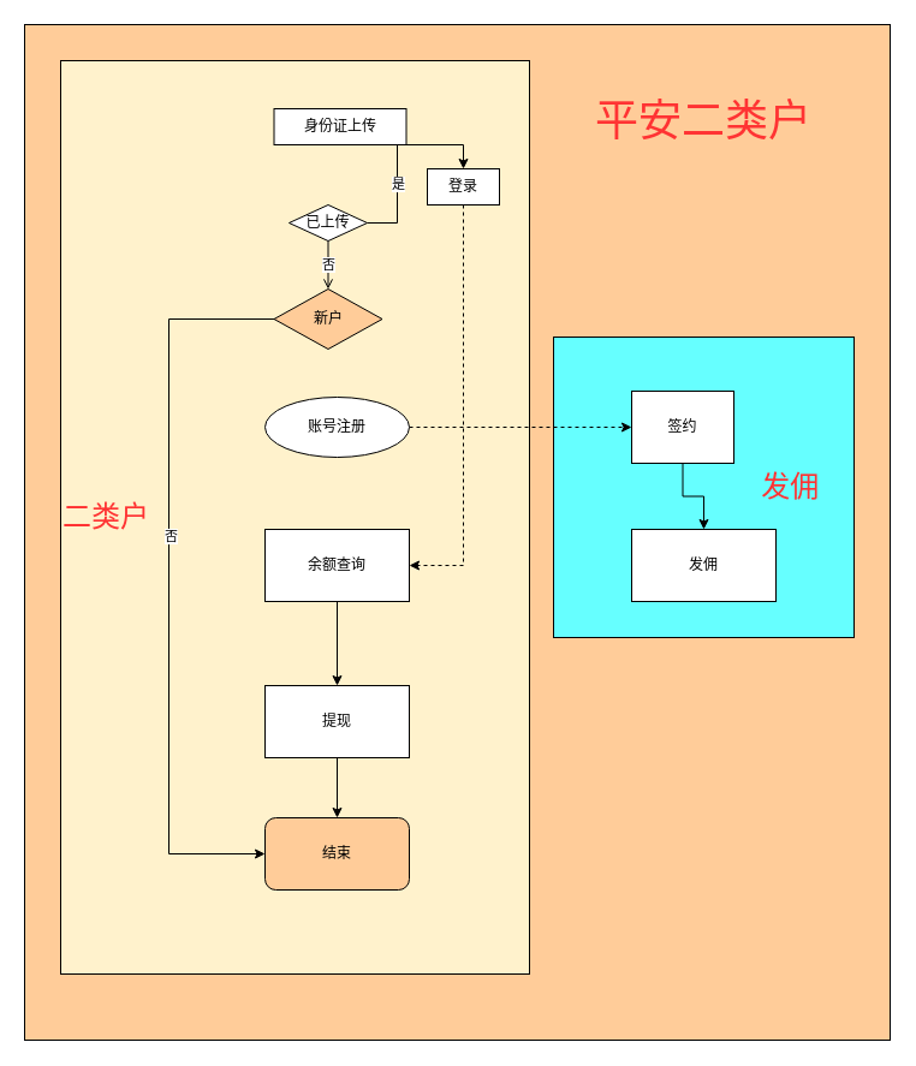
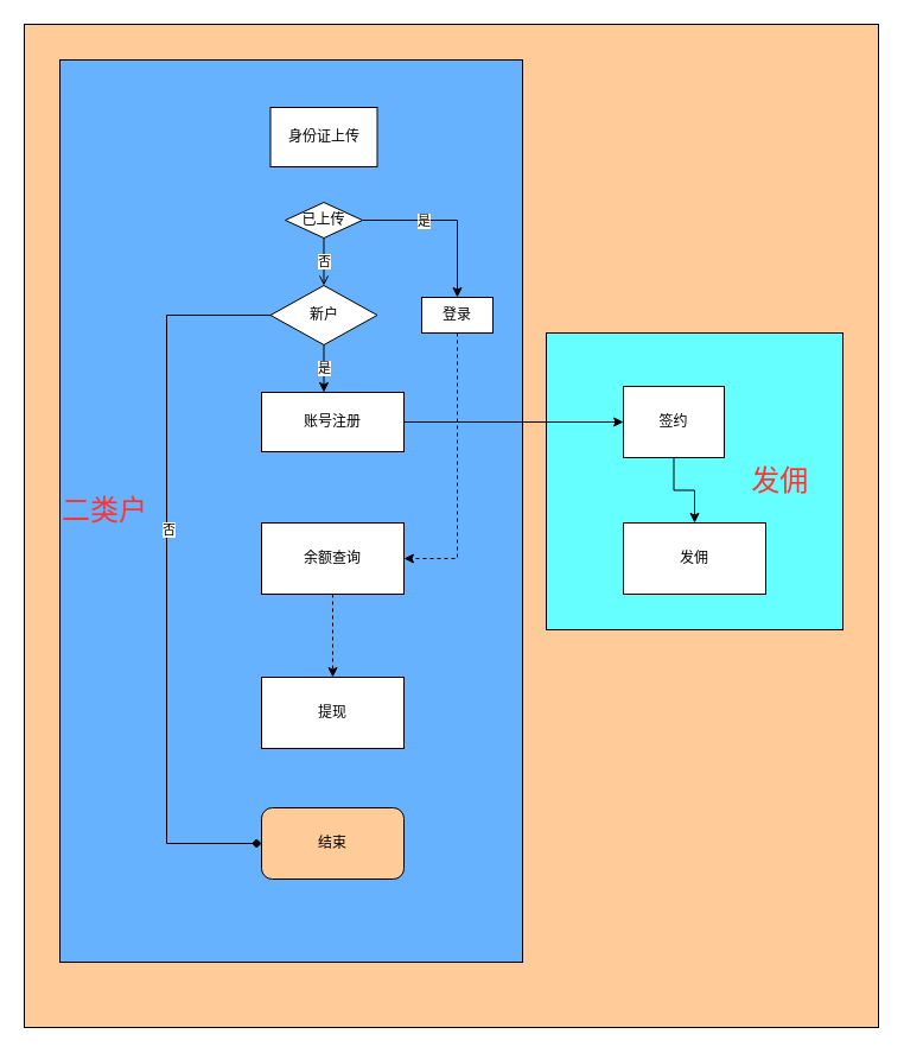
  <mxCell id="0" />
  <mxCell id="1" parent="0" />
  <mxCell id="2" value="&lt;div&gt;&lt;br&gt;&lt;/div&gt;" style="rounded=0;whiteSpace=wrap;html=1;fontColor=#FF3333;align=left;fillColor=#FFCC99;" parent="1" vertex="1"><mxGeometry x="20" y="20" width="720" height="845" as="geometry" /></mxCell>
- <mxCell id="3" value="&lt;font style=&quot;font-size: 24px&quot;&gt;二类户&lt;/font&gt;" style="rounded=0;whiteSpace=wrap;html=1;fontColor=#FF3333;align=left;fillColor=#fff2cc;" parent="1" vertex="1"><mxGeometry x="50" y="50" width="390" height="760" as="geometry" /></mxCell>
+ <mxCell id="3" value="&lt;font style=&quot;font-size: 24px&quot;&gt;二类户&lt;/font&gt;" style="rounded=0;whiteSpace=wrap;html=1;fontColor=#FF3333;align=left;fillColor=#66B2FF;" parent="1" vertex="1"><mxGeometry x="50" y="50" width="390" height="760" as="geometry" /></mxCell>
  <mxCell id="4" value="&lt;font style=&quot;font-size: 24px&quot;&gt;发佣&amp;nbsp; &amp;nbsp;&amp;nbsp;&lt;/font&gt;" style="rounded=0;whiteSpace=wrap;html=1;fillColor=#66FFFF;align=right;fontColor=#FF3333;" parent="1" vertex="1"><mxGeometry x="460" y="280" width="250" height="250" as="geometry" /></mxCell>
- <mxCell id="5" value="身份证上传" style="rounded=0;whiteSpace=wrap;html=1;" parent="1" vertex="1"><mxGeometry x="227.5" y="90" width="110" height="30" as="geometry" /></mxCell>
- <mxCell id="6" style="edgeStyle=orthogonalEdgeStyle;rounded=0;orthogonalLoop=1;jettySize=auto;html=1;dashed=1;" parent="1" source="7" edge="1" target="18"><mxGeometry relative="1" as="geometry"><mxPoint x="420" y="355" as="targetPoint" /></mxGeometry></mxCell>
- <mxCell id="7" value="账号注册" style="ellipse;whiteSpace=wrap;html=1;" parent="1" vertex="1"><mxGeometry x="220" y="330" width="120" height="50" as="geometry" /></mxCell>
- <mxCell id="8" value="" style="edgeStyle=orthogonalEdgeStyle;rounded=0;orthogonalLoop=1;jettySize=auto;html=1;" parent="1" source="9" target="11" edge="1"><mxGeometry relative="1" as="geometry" /></mxCell>
+ <mxCell id="5" value="身份证上传" style="rounded=0;whiteSpace=wrap;html=1;" parent="1" vertex="1"><mxGeometry x="227.5" y="90" width="90" height="50" as="geometry" /></mxCell>
+ <mxCell id="6" style="edgeStyle=orthogonalEdgeStyle;rounded=0;orthogonalLoop=1;jettySize=auto;html=1;" parent="1" source="7" edge="1" target="18"><mxGeometry relative="1" as="geometry"><mxPoint x="420" y="355" as="targetPoint" /></mxGeometry></mxCell>
+ <mxCell id="7" value="账号注册" style="whiteSpace=wrap;html=1;rounded=0;" parent="1" vertex="1"><mxGeometry x="220" y="330" width="120" height="50" as="geometry" /></mxCell>
+ <mxCell id="8" value="" style="edgeStyle=orthogonalEdgeStyle;rounded=0;orthogonalLoop=1;jettySize=auto;html=1;dashed=1;" parent="1" source="9" target="11" edge="1"><mxGeometry relative="1" as="geometry" /></mxCell>
  <mxCell id="9" value="余额查询" style="whiteSpace=wrap;html=1;rounded=0;" parent="1" vertex="1"><mxGeometry x="220" y="440" width="120" height="60" as="geometry" /></mxCell>
- <mxCell id="10" value="" style="edgeStyle=orthogonalEdgeStyle;rounded=0;orthogonalLoop=1;jettySize=auto;html=1;" parent="1" source="11" target="16" edge="1"><mxGeometry relative="1" as="geometry" /></mxCell>
  <mxCell id="11" value="提现" style="whiteSpace=wrap;html=1;rounded=0;" parent="1" vertex="1"><mxGeometry x="220" y="570" width="120" height="60" as="geometry" /></mxCell>
- <mxCell id="13" style="edgeStyle=orthogonalEdgeStyle;rounded=0;orthogonalLoop=1;jettySize=auto;html=1;exitX=0;exitY=0.5;exitDx=0;exitDy=0;entryX=0;entryY=0.5;entryDx=0;entryDy=0;" parent="1" source="15" target="16" edge="1"><mxGeometry relative="1" as="geometry"><Array as="points"><mxPoint x="140" y="265" /><mxPoint x="140" y="710" /></Array></mxGeometry></mxCell>
+ <mxCell id="12" value="是" style="edgeStyle=orthogonalEdgeStyle;rounded=0;orthogonalLoop=1;jettySize=auto;html=1;" parent="1" source="15" target="7" edge="1"><mxGeometry relative="1" as="geometry"><Array as="points"><mxPoint x="280" y="290" /><mxPoint x="280" y="290" /></Array></mxGeometry></mxCell>
+ <mxCell id="13" style="edgeStyle=orthogonalEdgeStyle;rounded=0;orthogonalLoop=1;jettySize=auto;html=1;exitX=0;exitY=0.5;exitDx=0;exitDy=0;entryX=0;entryY=0.5;entryDx=0;entryDy=0;endArrow=diamond;" parent="1" source="15" target="16" edge="1"><mxGeometry relative="1" as="geometry"><Array as="points"><mxPoint x="140" y="265" /><mxPoint x="140" y="710" /></Array></mxGeometry></mxCell>
  <mxCell id="14" value="否" style="edgeLabel;html=1;align=center;verticalAlign=middle;resizable=0;points=[];" parent="13" vertex="1" connectable="0"><mxGeometry x="-0.126" y="1" relative="1" as="geometry"><mxPoint as="offset" /></mxGeometry></mxCell>
- <mxCell id="15" value="新户" style="rhombus;whiteSpace=wrap;html=1;fillColor=#ffcc99;" parent="1" vertex="1"><mxGeometry x="227.5" y="240" width="90" height="50" as="geometry" /></mxCell>
+ <mxCell id="15" value="新户" style="rhombus;whiteSpace=wrap;html=1;" parent="1" vertex="1"><mxGeometry x="227.5" y="240" width="90" height="50" as="geometry" /></mxCell>
  <mxCell id="16" value="结束" style="rounded=1;whiteSpace=wrap;html=1;fillColor=#ffcc99;" parent="1" vertex="1"><mxGeometry x="220" y="680" width="120" height="60" as="geometry" /></mxCell>
  <mxCell id="17" value="" style="edgeStyle=orthogonalEdgeStyle;rounded=0;orthogonalLoop=1;jettySize=auto;html=1;" parent="1" source="18" target="19" edge="1"><mxGeometry relative="1" as="geometry" /></mxCell>
  <mxCell id="18" value="签约" style="rounded=0;whiteSpace=wrap;html=1;" parent="1" vertex="1"><mxGeometry x="525" y="325" width="85" height="60" as="geometry" /></mxCell>
  <mxCell id="19" value="发佣" style="whiteSpace=wrap;html=1;rounded=0;" parent="1" vertex="1"><mxGeometry x="525" y="440" width="120" height="60" as="geometry" /></mxCell>
- <mxCell id="20" value="&lt;font style=&quot;font-size: 36px&quot;&gt;平安二类户&lt;/font&gt;" style="text;html=1;strokeColor=none;fillColor=none;align=center;verticalAlign=middle;whiteSpace=wrap;rounded=0;fontColor=#FF3333;" parent="1" vertex="1"><mxGeometry x="485" y="70" width="200" height="60" as="geometry" /></mxCell>
  <mxCell id="21" style="edgeStyle=orthogonalEdgeStyle;rounded=0;orthogonalLoop=1;jettySize=auto;html=1;exitX=1;exitY=0.5;exitDx=0;exitDy=0;entryX=0.5;entryY=0;entryDx=0;entryDy=0;" edge="1" parent="1" source="24" target="26"><mxGeometry relative="1" as="geometry" /></mxCell>
  <mxCell id="22" value="是" style="edgeLabel;html=1;align=center;verticalAlign=middle;resizable=0;points=[];" vertex="1" connectable="0" parent="21"><mxGeometry x="-0.297" relative="1" as="geometry"><mxPoint as="offset" /></mxGeometry></mxCell>
  <mxCell id="23" value="否" style="edgeStyle=orthogonalEdgeStyle;rounded=0;orthogonalLoop=1;jettySize=auto;html=1;exitX=0.5;exitY=1;exitDx=0;exitDy=0;endArrow=open;" edge="1" parent="1" source="24" target="15"><mxGeometry relative="1" as="geometry" /></mxCell>
  <mxCell id="24" value="已上传" style="rhombus;whiteSpace=wrap;html=1;" vertex="1" parent="1"><mxGeometry x="240" y="170" width="65" height="30" as="geometry" /></mxCell>
  <mxCell id="25" style="edgeStyle=orthogonalEdgeStyle;rounded=0;orthogonalLoop=1;jettySize=auto;html=1;exitX=0.5;exitY=1;exitDx=0;exitDy=0;entryX=1;entryY=0.5;entryDx=0;entryDy=0;dashed=1;" edge="1" parent="1" source="26" target="9"><mxGeometry relative="1" as="geometry" /></mxCell>
- <mxCell id="26" value="登录" style="rounded=0;whiteSpace=wrap;html=1;" vertex="1" parent="1"><mxGeometry x="355" y="140" width="60" height="30" as="geometry" /></mxCell>
+ <mxCell id="26" value="登录" style="rounded=0;whiteSpace=wrap;html=1;" vertex="1" parent="1"><mxGeometry x="355" y="250" width="60" height="30" as="geometry" /></mxCell>
